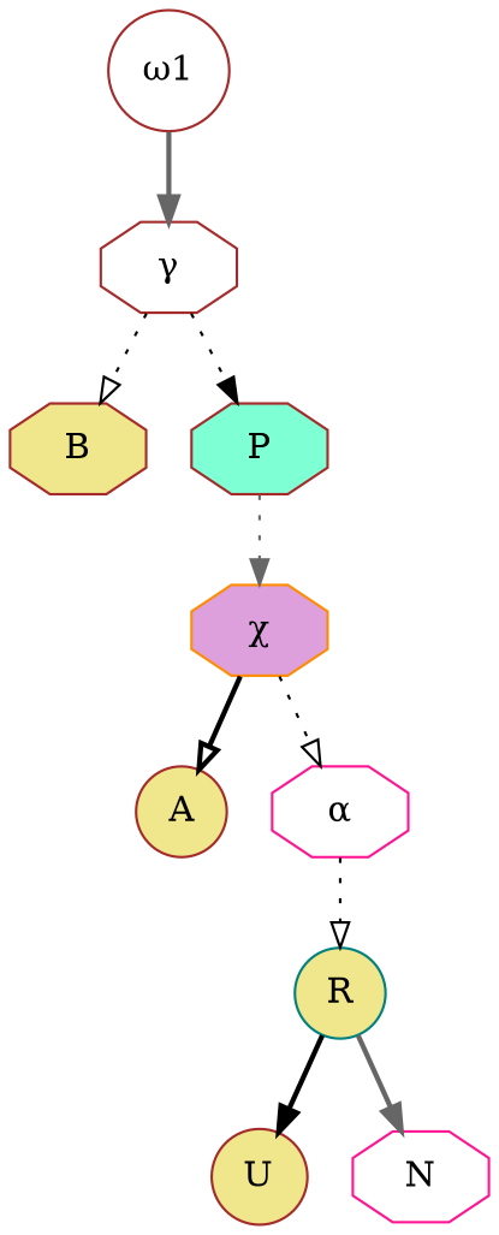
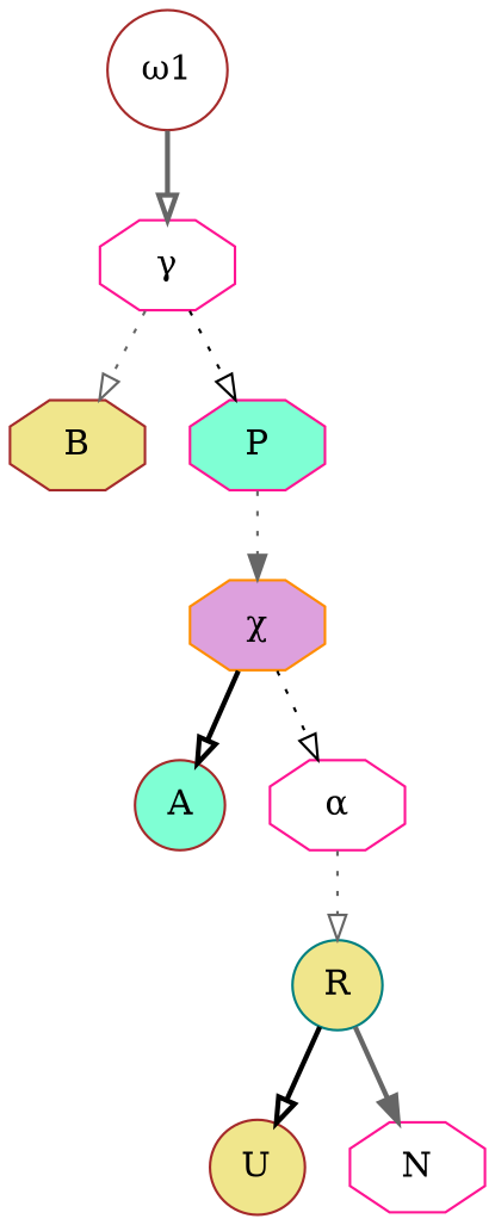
  digraph {
    node [color=brown fillcolor=white shape=octagon style=filled]
    edge [arrowhead=onormal color=gray40 style=dotted]
    n1 [label="ω1" shape=circle]
-   n2 [label="γ"]
+   n2 [color=deeppink label="γ"]
    n3 [fillcolor=khaki label=B]
-   n4 [fillcolor=aquamarine label=P]
+   n4 [color=deeppink fillcolor=aquamarine label=P]
    n5 [color=darkorange fillcolor=plum label="χ"]
-   n6 [fillcolor=khaki label=A shape=circle]
+   n6 [fillcolor=aquamarine label=A shape=circle]
    n7 [color=deeppink label="α"]
    n8 [color=teal fillcolor=khaki label=R shape=circle]
    n9 [fillcolor=khaki label=U shape=circle]
    n10 [color=deeppink label=N]
-   n1 -> n2 [arrowhead=normal style=bold]
-   n2 -> n3 [color=black]
-   n2 -> n4 [arrowhead=normal color=black]
+   n1 -> n2 [style=bold]
+   n2 -> n3
+   n2 -> n4 [color=black]
    n4 -> n5 [arrowhead=normal]
    n5 -> n6 [color=black style=bold]
    n5 -> n7 [color=black]
-   n7 -> n8 [color=black]
-   n8 -> n9 [arrowhead=normal color=black style=bold]
+   n7 -> n8
+   n8 -> n9 [color=black style=bold]
    n8 -> n10 [arrowhead=normal style=bold]
  }
